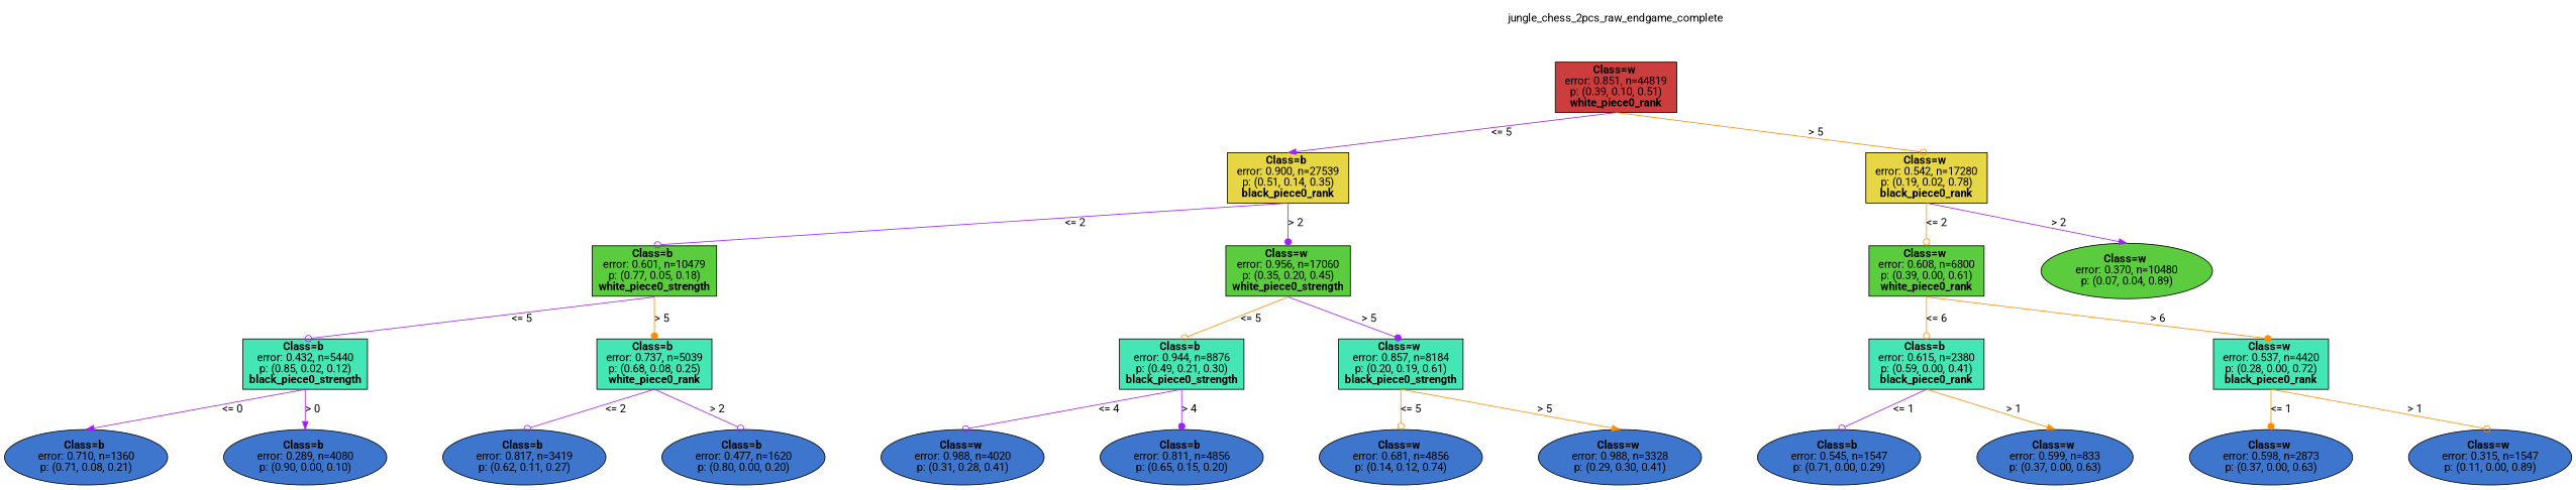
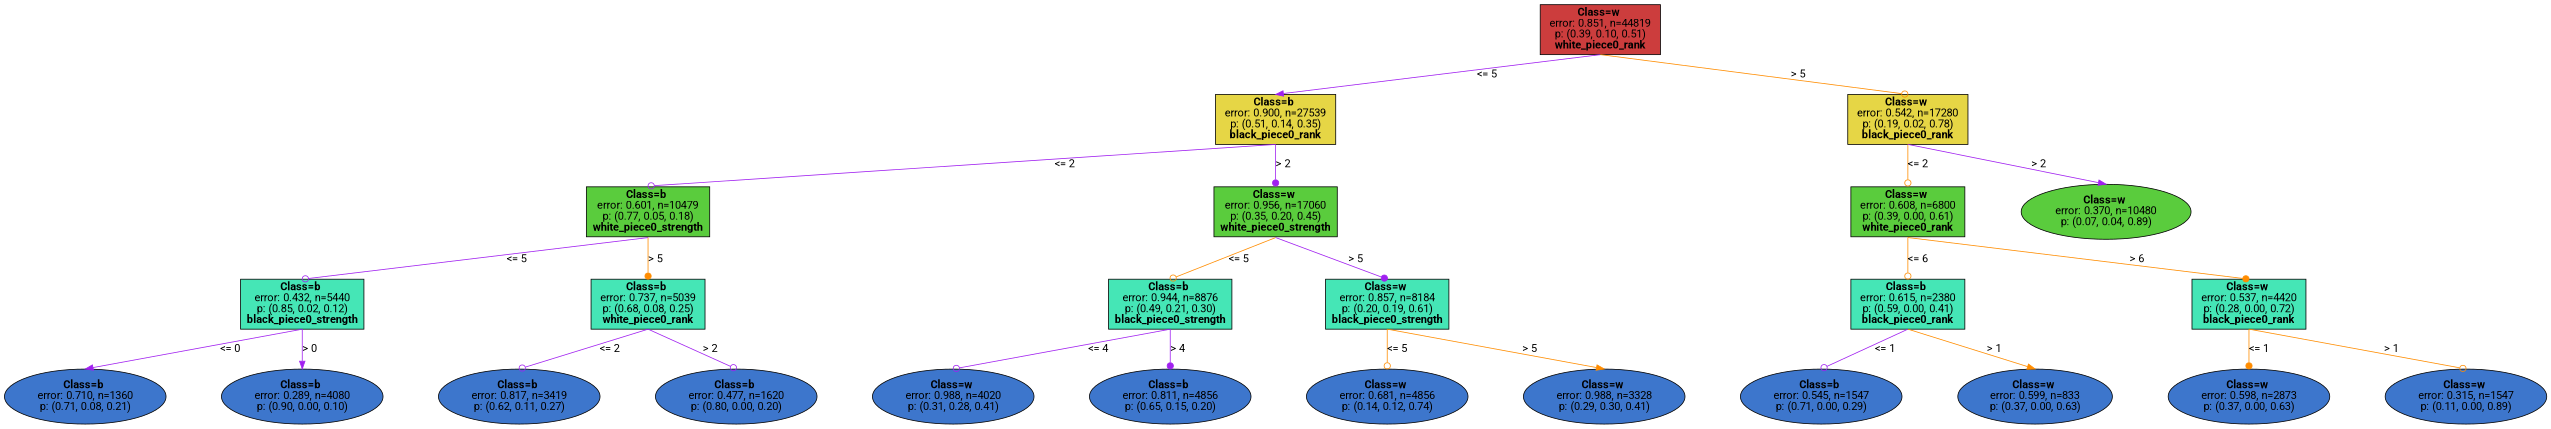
  digraph {
    nodesep=1
    ranksep=0.5
    splines=false
    fontname=Roboto
    node [color=black fillcolor="0.600 0.7 0.800" fontname=Roboto shape=oval style=filled]
    edge [fontname=Roboto headport=n tailport=s color=purple arrowhead=odot]
-   n1 [fillcolor=white label=jungle_chess_2pcs_raw_endgame_complete shape=plaintext]
    n2 [fillcolor="0.000 0.7 0.800" label=<<b> Class=w </b> <br/> error: 0.851, n=44819 <br/> p: (0.39, 0.10, 0.51) <br/><b>white_piece0_rank</b>> shape=rect]
    n3 [fillcolor="0.150 0.7 0.900" label=<<b> Class=b </b> <br/> error: 0.900, n=27539 <br/> p: (0.51, 0.14, 0.35) <br/><b>black_piece0_rank</b>> shape=rect]
    n4 [fillcolor="0.150 0.7 0.900" label=<<b> Class=w </b> <br/> error: 0.542, n=17280 <br/> p: (0.19, 0.02, 0.78) <br/><b>black_piece0_rank</b>> shape=rect]
    n5 [fillcolor="0.300 0.7 0.800" label=<<b> Class=b </b> <br/> error: 0.601, n=10479 <br/> p: (0.77, 0.05, 0.18) <br/><b>white_piece0_strength</b>> shape=rect]
    n6 [fillcolor="0.300 0.7 0.800" label=<<b> Class=w </b> <br/> error: 0.956, n=17060 <br/> p: (0.35, 0.20, 0.45) <br/><b>white_piece0_strength</b>> shape=rect]
    n7 [fillcolor="0.450 0.7 0.900" label=<<b> Class=b </b> <br/> error: 0.432, n=5440 <br/> p: (0.85, 0.02, 0.12) <br/><b>black_piece0_strength</b>> shape=rect]
    n8 [fillcolor="0.450 0.7 0.900" label=<<b> Class=b </b> <br/> error: 0.737, n=5039 <br/> p: (0.68, 0.08, 0.25) <br/><b>white_piece0_rank</b>> shape=rect]
    n9 [label=<<b> Class=b </b> <br/> error: 0.710, n=1360 <br/> p: (0.71, 0.08, 0.21) >]
    n10 [label=<<b> Class=b </b> <br/> error: 0.289, n=4080 <br/> p: (0.90, 0.00, 0.10) >]
    n11 [label=<<b> Class=b </b> <br/> error: 0.817, n=3419 <br/> p: (0.62, 0.11, 0.27) >]
    n12 [label=<<b> Class=b </b> <br/> error: 0.477, n=1620 <br/> p: (0.80, 0.00, 0.20) >]
    n13 [fillcolor="0.450 0.7 0.900" label=<<b> Class=b </b> <br/> error: 0.944, n=8876 <br/> p: (0.49, 0.21, 0.30) <br/><b>black_piece0_strength</b>> shape=rect]
    n14 [fillcolor="0.450 0.7 0.900" label=<<b> Class=w </b> <br/> error: 0.857, n=8184 <br/> p: (0.20, 0.19, 0.61) <br/><b>black_piece0_strength</b>> shape=rect]
    n15 [label=<<b> Class=w </b> <br/> error: 0.988, n=4020 <br/> p: (0.31, 0.28, 0.41) >]
    n16 [label=<<b> Class=b </b> <br/> error: 0.811, n=4856 <br/> p: (0.65, 0.15, 0.20) >]
    n17 [label=<<b> Class=w </b> <br/> error: 0.681, n=4856 <br/> p: (0.14, 0.12, 0.74) >]
    n18 [label=<<b> Class=w </b> <br/> error: 0.988, n=3328 <br/> p: (0.29, 0.30, 0.41) >]
    n19 [fillcolor="0.300 0.7 0.800" label=<<b> Class=w </b> <br/> error: 0.608, n=6800 <br/> p: (0.39, 0.00, 0.61) <br/><b>white_piece0_rank</b>> shape=rect]
    n20 [fillcolor="0.300 0.7 0.800" label=<<b> Class=w </b> <br/> error: 0.370, n=10480 <br/> p: (0.07, 0.04, 0.89) >]
    n21 [fillcolor="0.450 0.7 0.900" label=<<b> Class=b </b> <br/> error: 0.615, n=2380 <br/> p: (0.59, 0.00, 0.41) <br/><b>black_piece0_rank</b>> shape=rect]
    n22 [fillcolor="0.450 0.7 0.900" label=<<b> Class=w </b> <br/> error: 0.537, n=4420 <br/> p: (0.28, 0.00, 0.72) <br/><b>black_piece0_rank</b>> shape=rect]
    n23 [label=<<b> Class=b </b> <br/> error: 0.545, n=1547 <br/> p: (0.71, 0.00, 0.29) >]
    n24 [label=<<b> Class=w </b> <br/> error: 0.599, n=833 <br/> p: (0.37, 0.00, 0.63) >]
    n25 [label=<<b> Class=w </b> <br/> error: 0.598, n=2873 <br/> p: (0.37, 0.00, 0.63) >]
    n26 [label=<<b> Class=w </b> <br/> error: 0.315, n=1547 <br/> p: (0.11, 0.00, 0.89) >]
-   n1 -> n2 [style=invis color="" arrowhead=""]
    n2 -> n3 [label="<= 5" arrowhead=normal]
    n2 -> n4 [label="> 5" color=darkorange]
    n3 -> n5 [label="<= 2"]
    n3 -> n6 [label="> 2" arrowhead=dot]
    n4 -> n19 [label="<= 2" color=darkorange]
    n4 -> n20 [label="> 2" arrowhead=normal]
    n5 -> n7 [label="<= 5"]
    n5 -> n8 [label="> 5" color=darkorange arrowhead=dot]
    n6 -> n13 [label="<= 5" color=darkorange]
    n6 -> n14 [label="> 5" arrowhead=dot]
    n7 -> n9 [label="<= 0" arrowhead=normal]
    n7 -> n10 [label="> 0" arrowhead=normal]
    n8 -> n11 [label="<= 2"]
    n8 -> n12 [label="> 2"]
    n13 -> n15 [label="<= 4"]
    n13 -> n16 [label="> 4" arrowhead=dot]
    n14 -> n17 [label="<= 5" color=darkorange]
    n14 -> n18 [label="> 5" color=darkorange arrowhead=normal]
    n19 -> n21 [label="<= 6" color=darkorange]
    n19 -> n22 [label="> 6" color=darkorange arrowhead=dot]
    n21 -> n23 [label="<= 1"]
    n21 -> n24 [label="> 1" color=darkorange arrowhead=normal]
    n22 -> n25 [label="<= 1" color=darkorange arrowhead=dot]
    n22 -> n26 [label="> 1" color=darkorange]
  }
